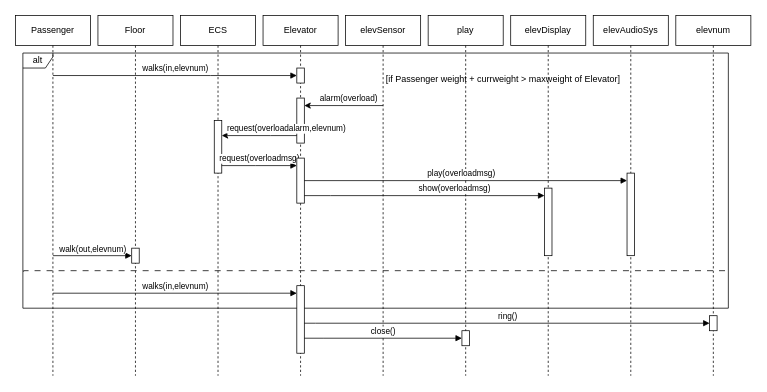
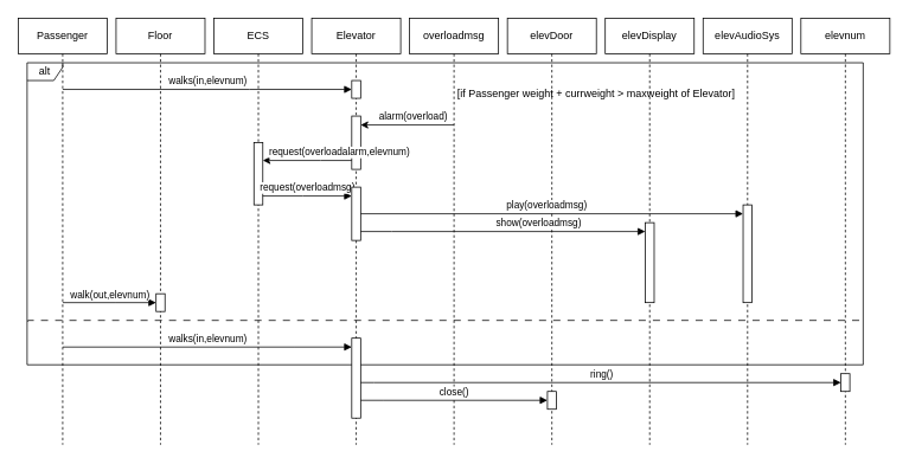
  <mxCell id="0" />
  <mxCell id="1" parent="0" />
  <mxCell id="2" value="alt" style="shape=umlFrame;whiteSpace=wrap;html=1;width=40;height=20;" vertex="1" parent="1"><mxGeometry x="30" y="70" width="940" height="340" as="geometry" /></mxCell>
  <mxCell id="3" value="elevAudioSys" style="shape=umlLifeline;perimeter=lifelinePerimeter;whiteSpace=wrap;html=1;container=0;dropTarget=0;collapsible=0;recursiveResize=0;outlineConnect=0;portConstraint=eastwest;newEdgeStyle={&quot;edgeStyle&quot;:&quot;elbowEdgeStyle&quot;,&quot;elbow&quot;:&quot;vertical&quot;,&quot;curved&quot;:0,&quot;rounded&quot;:0};" parent="1" vertex="1"><mxGeometry x="790" y="20" width="100" height="480" as="geometry" /></mxCell>
  <mxCell id="4" value="Passenger" style="shape=umlLifeline;perimeter=lifelinePerimeter;whiteSpace=wrap;html=1;container=0;dropTarget=0;collapsible=0;recursiveResize=0;outlineConnect=0;portConstraint=eastwest;newEdgeStyle={&quot;edgeStyle&quot;:&quot;elbowEdgeStyle&quot;,&quot;elbow&quot;:&quot;vertical&quot;,&quot;curved&quot;:0,&quot;rounded&quot;:0};" parent="1" vertex="1"><mxGeometry x="20" y="20" width="100" height="480" as="geometry" /></mxCell>
  <mxCell id="5" value="Floor" style="shape=umlLifeline;perimeter=lifelinePerimeter;whiteSpace=wrap;html=1;container=0;dropTarget=0;collapsible=0;recursiveResize=0;outlineConnect=0;portConstraint=eastwest;newEdgeStyle={&quot;edgeStyle&quot;:&quot;elbowEdgeStyle&quot;,&quot;elbow&quot;:&quot;vertical&quot;,&quot;curved&quot;:0,&quot;rounded&quot;:0};" parent="1" vertex="1"><mxGeometry x="130" y="20" width="100" height="480" as="geometry" /></mxCell>
  <mxCell id="6" value="Elevator" style="shape=umlLifeline;perimeter=lifelinePerimeter;whiteSpace=wrap;html=1;container=0;dropTarget=0;collapsible=0;recursiveResize=0;outlineConnect=0;portConstraint=eastwest;newEdgeStyle={&quot;edgeStyle&quot;:&quot;elbowEdgeStyle&quot;,&quot;elbow&quot;:&quot;vertical&quot;,&quot;curved&quot;:0,&quot;rounded&quot;:0};" parent="1" vertex="1"><mxGeometry x="350" y="20" width="100" height="480" as="geometry" /></mxCell>
- <mxCell id="7" value="play" style="shape=umlLifeline;perimeter=lifelinePerimeter;whiteSpace=wrap;html=1;container=0;dropTarget=0;collapsible=0;recursiveResize=0;outlineConnect=0;portConstraint=eastwest;newEdgeStyle={&quot;edgeStyle&quot;:&quot;elbowEdgeStyle&quot;,&quot;elbow&quot;:&quot;vertical&quot;,&quot;curved&quot;:0,&quot;rounded&quot;:0};" parent="1" vertex="1"><mxGeometry x="570" y="20" width="100" height="480" as="geometry" /></mxCell>
+ <mxCell id="7" value="elevDoor" style="shape=umlLifeline;perimeter=lifelinePerimeter;whiteSpace=wrap;html=1;container=0;dropTarget=0;collapsible=0;recursiveResize=0;outlineConnect=0;portConstraint=eastwest;newEdgeStyle={&quot;edgeStyle&quot;:&quot;elbowEdgeStyle&quot;,&quot;elbow&quot;:&quot;vertical&quot;,&quot;curved&quot;:0,&quot;rounded&quot;:0};" parent="1" vertex="1"><mxGeometry x="570" y="20" width="100" height="480" as="geometry" /></mxCell>
  <mxCell id="8" value="elevDisplay" style="shape=umlLifeline;perimeter=lifelinePerimeter;whiteSpace=wrap;html=1;container=0;dropTarget=0;collapsible=0;recursiveResize=0;outlineConnect=0;portConstraint=eastwest;newEdgeStyle={&quot;edgeStyle&quot;:&quot;elbowEdgeStyle&quot;,&quot;elbow&quot;:&quot;vertical&quot;,&quot;curved&quot;:0,&quot;rounded&quot;:0};" parent="1" vertex="1"><mxGeometry x="680" y="20" width="100" height="480" as="geometry" /></mxCell>
  <mxCell id="9" value="ECS" style="shape=umlLifeline;perimeter=lifelinePerimeter;whiteSpace=wrap;html=1;container=0;dropTarget=0;collapsible=0;recursiveResize=0;outlineConnect=0;portConstraint=eastwest;newEdgeStyle={&quot;edgeStyle&quot;:&quot;elbowEdgeStyle&quot;,&quot;elbow&quot;:&quot;vertical&quot;,&quot;curved&quot;:0,&quot;rounded&quot;:0};" parent="1" vertex="1"><mxGeometry x="240" y="20" width="100" height="480" as="geometry" /></mxCell>
- <mxCell id="10" value="elevSensor" style="shape=umlLifeline;perimeter=lifelinePerimeter;whiteSpace=wrap;html=1;container=0;dropTarget=0;collapsible=0;recursiveResize=0;outlineConnect=0;portConstraint=eastwest;newEdgeStyle={&quot;edgeStyle&quot;:&quot;elbowEdgeStyle&quot;,&quot;elbow&quot;:&quot;vertical&quot;,&quot;curved&quot;:0,&quot;rounded&quot;:0};" parent="1" vertex="1"><mxGeometry x="460" y="20" width="100" height="480" as="geometry" /></mxCell>
+ <mxCell id="10" value="overloadmsg" style="shape=umlLifeline;perimeter=lifelinePerimeter;whiteSpace=wrap;html=1;container=0;dropTarget=0;collapsible=0;recursiveResize=0;outlineConnect=0;portConstraint=eastwest;newEdgeStyle={&quot;edgeStyle&quot;:&quot;elbowEdgeStyle&quot;,&quot;elbow&quot;:&quot;vertical&quot;,&quot;curved&quot;:0,&quot;rounded&quot;:0};" parent="1" vertex="1"><mxGeometry x="460" y="20" width="100" height="480" as="geometry" /></mxCell>
  <mxCell id="11" value="walks(in,elevnum)" style="html=1;verticalAlign=bottom;endArrow=block;edgeStyle=elbowEdgeStyle;elbow=vertical;curved=0;rounded=0;" edge="1" parent="1" target="12"><mxGeometry x="0.002" relative="1" as="geometry"><mxPoint x="70" y="100" as="sourcePoint" /><Array as="points"><mxPoint x="280" y="100" /><mxPoint x="150.5" y="130" /><mxPoint x="150.5" y="120" /><mxPoint x="140.5" y="150" /><mxPoint x="110.5" y="120" /><mxPoint x="130.5" y="100" /><mxPoint x="80.5" y="80" /><mxPoint x="60.5" y="60" /><mxPoint x="40.5" y="50" /><mxPoint x="60.5" y="70" /></Array><mxPoint x="390" y="100" as="targetPoint" /><mxPoint as="offset" /></mxGeometry></mxCell>
  <mxCell id="12" value="" style="html=1;points=[];perimeter=orthogonalPerimeter;outlineConnect=0;targetShapes=umlLifeline;portConstraint=eastwest;newEdgeStyle={&quot;edgeStyle&quot;:&quot;elbowEdgeStyle&quot;,&quot;elbow&quot;:&quot;vertical&quot;,&quot;curved&quot;:0,&quot;rounded&quot;:0};" vertex="1" parent="1"><mxGeometry x="395" y="90" width="10" height="20" as="geometry" /></mxCell>
  <mxCell id="13" value="" style="endArrow=classic;html=1;rounded=0;strokeColor=default;endFill=1;edgeStyle=elbowEdgeStyle;elbow=vertical;" edge="1" parent="1" target="15"><mxGeometry width="50" height="50" relative="1" as="geometry"><mxPoint x="510" y="140" as="sourcePoint" /><mxPoint x="410" y="140" as="targetPoint" /><Array as="points"><mxPoint x="460.5" y="140" /></Array></mxGeometry></mxCell>
  <mxCell id="14" value="alarm(overload)" style="edgeLabel;html=1;align=center;verticalAlign=middle;resizable=0;points=[];" vertex="1" connectable="0" parent="13"><mxGeometry x="-0.104" y="-2" relative="1" as="geometry"><mxPoint y="-8" as="offset" /></mxGeometry></mxCell>
  <mxCell id="15" value="" style="html=1;points=[];perimeter=orthogonalPerimeter;outlineConnect=0;targetShapes=umlLifeline;portConstraint=eastwest;newEdgeStyle={&quot;edgeStyle&quot;:&quot;elbowEdgeStyle&quot;,&quot;elbow&quot;:&quot;vertical&quot;,&quot;curved&quot;:0,&quot;rounded&quot;:0};" vertex="1" parent="1"><mxGeometry x="395" y="130" width="10" height="60" as="geometry" /></mxCell>
  <mxCell id="16" value="" style="html=1;points=[];perimeter=orthogonalPerimeter;outlineConnect=0;targetShapes=umlLifeline;portConstraint=eastwest;newEdgeStyle={&quot;edgeStyle&quot;:&quot;elbowEdgeStyle&quot;,&quot;elbow&quot;:&quot;vertical&quot;,&quot;curved&quot;:0,&quot;rounded&quot;:0};" vertex="1" parent="1"><mxGeometry x="285" y="160" width="10" height="70" as="geometry" /></mxCell>
  <mxCell id="17" value="" style="endArrow=classic;html=1;rounded=0;strokeColor=default;endFill=1;edgeStyle=elbowEdgeStyle;elbow=vertical;" edge="1" parent="1"><mxGeometry width="50" height="50" relative="1" as="geometry"><mxPoint x="395" y="180" as="sourcePoint" /><mxPoint x="295" y="180" as="targetPoint" /><Array as="points"><mxPoint x="360" y="180" /></Array></mxGeometry></mxCell>
  <mxCell id="18" value="request(overloadalarm,elevnum)" style="edgeLabel;html=1;align=center;verticalAlign=middle;resizable=0;points=[];" vertex="1" connectable="0" parent="17"><mxGeometry x="-0.104" y="-2" relative="1" as="geometry"><mxPoint x="30" y="-8" as="offset" /></mxGeometry></mxCell>
  <mxCell id="19" value="request(overloadmsg)" style="html=1;verticalAlign=bottom;endArrow=block;edgeStyle=elbowEdgeStyle;elbow=vertical;curved=0;rounded=0;" edge="1" parent="1" source="16" target="20"><mxGeometry relative="1" as="geometry"><mxPoint x="300" y="220" as="sourcePoint" /><Array as="points"><mxPoint x="340" y="220" /><mxPoint x="400" y="220" /><mxPoint x="380" y="210" /><mxPoint x="400" y="230" /></Array><mxPoint x="395" y="220" as="targetPoint" /></mxGeometry></mxCell>
  <mxCell id="20" value="" style="html=1;points=[];perimeter=orthogonalPerimeter;outlineConnect=0;targetShapes=umlLifeline;portConstraint=eastwest;newEdgeStyle={&quot;edgeStyle&quot;:&quot;elbowEdgeStyle&quot;,&quot;elbow&quot;:&quot;vertical&quot;,&quot;curved&quot;:0,&quot;rounded&quot;:0};" vertex="1" parent="1"><mxGeometry x="395" y="210" width="10" height="60" as="geometry" /></mxCell>
  <mxCell id="21" value="play(overloadmsg)" style="html=1;verticalAlign=bottom;endArrow=block;edgeStyle=elbowEdgeStyle;elbow=vertical;curved=0;rounded=0;startArrow=none;" edge="1" parent="1" target="23" source="20"><mxGeometry x="-0.027" relative="1" as="geometry"><mxPoint x="410" y="240" as="sourcePoint" /><Array as="points"><mxPoint x="400" y="240" /><mxPoint x="325.5" y="220" /><mxPoint x="385.5" y="210" /><mxPoint x="365.5" y="200" /><mxPoint x="385.5" y="220" /></Array><mxPoint x="945" y="240" as="targetPoint" /><mxPoint as="offset" /></mxGeometry></mxCell>
  <mxCell id="22" value="show(overloadmsg)" style="html=1;verticalAlign=bottom;endArrow=block;edgeStyle=elbowEdgeStyle;elbow=vertical;curved=0;rounded=0;" edge="1" parent="1" target="24" source="20"><mxGeometry x="0.251" relative="1" as="geometry"><mxPoint x="410" y="260" as="sourcePoint" /><Array as="points"><mxPoint x="440" y="260" /><mxPoint x="400" y="260" /><mxPoint x="325.5" y="240" /><mxPoint x="385.5" y="230" /><mxPoint x="365.5" y="220" /><mxPoint x="385.5" y="240" /></Array><mxPoint x="835" y="260" as="targetPoint" /><mxPoint as="offset" /></mxGeometry></mxCell>
  <mxCell id="23" value="" style="html=1;points=[];perimeter=orthogonalPerimeter;outlineConnect=0;targetShapes=umlLifeline;portConstraint=eastwest;newEdgeStyle={&quot;edgeStyle&quot;:&quot;elbowEdgeStyle&quot;,&quot;elbow&quot;:&quot;vertical&quot;,&quot;curved&quot;:0,&quot;rounded&quot;:0};" vertex="1" parent="1"><mxGeometry x="835" y="230" width="10" height="110" as="geometry" /></mxCell>
  <mxCell id="24" value="" style="html=1;points=[];perimeter=orthogonalPerimeter;outlineConnect=0;targetShapes=umlLifeline;portConstraint=eastwest;newEdgeStyle={&quot;edgeStyle&quot;:&quot;elbowEdgeStyle&quot;,&quot;elbow&quot;:&quot;vertical&quot;,&quot;curved&quot;:0,&quot;rounded&quot;:0};" vertex="1" parent="1"><mxGeometry x="725" y="250" width="10" height="90" as="geometry" /></mxCell>
  <mxCell id="25" value="walk(out,elevnum)" style="html=1;verticalAlign=bottom;endArrow=block;edgeStyle=elbowEdgeStyle;elbow=vertical;curved=0;rounded=0;" edge="1" parent="1" target="26"><mxGeometry x="0.002" relative="1" as="geometry"><mxPoint x="70" y="340" as="sourcePoint" /><Array as="points"><mxPoint x="130" y="340" /><mxPoint x="130" y="300" /><mxPoint x="150.5" y="320" /><mxPoint x="140.5" y="350" /><mxPoint x="110.5" y="320" /><mxPoint x="130.5" y="300" /><mxPoint x="80.5" y="280" /><mxPoint x="60.5" y="260" /><mxPoint x="40.5" y="250" /><mxPoint x="60.5" y="270" /></Array><mxPoint x="390" y="300" as="targetPoint" /><mxPoint as="offset" /></mxGeometry></mxCell>
  <mxCell id="26" value="" style="html=1;points=[];perimeter=orthogonalPerimeter;outlineConnect=0;targetShapes=umlLifeline;portConstraint=eastwest;newEdgeStyle={&quot;edgeStyle&quot;:&quot;elbowEdgeStyle&quot;,&quot;elbow&quot;:&quot;vertical&quot;,&quot;curved&quot;:0,&quot;rounded&quot;:0};" vertex="1" parent="1"><mxGeometry x="175" y="330" width="10" height="20" as="geometry" /></mxCell>
  <mxCell id="27" value="walks(in,elevnum)" style="html=1;verticalAlign=bottom;endArrow=block;edgeStyle=elbowEdgeStyle;elbow=vertical;curved=0;rounded=0;" edge="1" parent="1" target="28"><mxGeometry x="0.002" relative="1" as="geometry"><mxPoint x="70" y="390" as="sourcePoint" /><Array as="points"><mxPoint x="330" y="390" /><mxPoint x="280" y="400" /><mxPoint x="150.5" y="430" /><mxPoint x="150.5" y="420" /><mxPoint x="140.5" y="450" /><mxPoint x="110.5" y="420" /><mxPoint x="130.5" y="400" /><mxPoint x="80.5" y="380" /><mxPoint x="60.5" y="360" /><mxPoint x="40.5" y="350" /><mxPoint x="60.5" y="370" /></Array><mxPoint x="390" y="400" as="targetPoint" /><mxPoint as="offset" /></mxGeometry></mxCell>
  <mxCell id="28" value="" style="html=1;points=[];perimeter=orthogonalPerimeter;outlineConnect=0;targetShapes=umlLifeline;portConstraint=eastwest;newEdgeStyle={&quot;edgeStyle&quot;:&quot;elbowEdgeStyle&quot;,&quot;elbow&quot;:&quot;vertical&quot;,&quot;curved&quot;:0,&quot;rounded&quot;:0};" vertex="1" parent="1"><mxGeometry x="395" y="380" width="10" height="90" as="geometry" /></mxCell>
  <mxCell id="29" value="ring()" style="html=1;verticalAlign=bottom;endArrow=block;edgeStyle=elbowEdgeStyle;elbow=vertical;curved=0;rounded=0;" edge="1" parent="1" source="28" target="31"><mxGeometry x="0.002" relative="1" as="geometry"><mxPoint x="400" y="430" as="sourcePoint" /><Array as="points"><mxPoint x="420" y="430" /><mxPoint x="480.5" y="450" /><mxPoint x="470.5" y="480" /><mxPoint x="440.5" y="450" /><mxPoint x="460.5" y="430" /><mxPoint x="410.5" y="410" /><mxPoint x="390.5" y="390" /><mxPoint x="370.5" y="380" /><mxPoint x="390.5" y="400" /></Array><mxPoint x="910" y="430" as="targetPoint" /><mxPoint as="offset" /></mxGeometry></mxCell>
  <mxCell id="30" value="elevnum" style="shape=umlLifeline;perimeter=lifelinePerimeter;whiteSpace=wrap;html=1;container=0;dropTarget=0;collapsible=0;recursiveResize=0;outlineConnect=0;portConstraint=eastwest;newEdgeStyle={&quot;edgeStyle&quot;:&quot;elbowEdgeStyle&quot;,&quot;elbow&quot;:&quot;vertical&quot;,&quot;curved&quot;:0,&quot;rounded&quot;:0};" vertex="1" parent="1"><mxGeometry x="900" y="20" width="100" height="480" as="geometry" /></mxCell>
  <mxCell id="31" value="" style="html=1;points=[];perimeter=orthogonalPerimeter;outlineConnect=0;targetShapes=umlLifeline;portConstraint=eastwest;newEdgeStyle={&quot;edgeStyle&quot;:&quot;elbowEdgeStyle&quot;,&quot;elbow&quot;:&quot;vertical&quot;,&quot;curved&quot;:0,&quot;rounded&quot;:0};" vertex="1" parent="1"><mxGeometry x="945" y="420" width="10" height="20" as="geometry" /></mxCell>
  <mxCell id="32" value="close()" style="html=1;verticalAlign=bottom;endArrow=block;edgeStyle=elbowEdgeStyle;elbow=vertical;curved=0;rounded=0;" edge="1" parent="1" source="28" target="33"><mxGeometry x="0.003" relative="1" as="geometry"><mxPoint x="415" y="450" as="sourcePoint" /><Array as="points"><mxPoint x="430" y="450" /><mxPoint x="490.5" y="470" /><mxPoint x="480.5" y="500" /><mxPoint x="450.5" y="470" /><mxPoint x="470.5" y="450" /><mxPoint x="420.5" y="430" /><mxPoint x="400.5" y="410" /><mxPoint x="380.5" y="400" /><mxPoint x="400.5" y="420" /></Array><mxPoint x="590" y="450" as="targetPoint" /><mxPoint as="offset" /></mxGeometry></mxCell>
  <mxCell id="33" value="" style="html=1;points=[];perimeter=orthogonalPerimeter;outlineConnect=0;targetShapes=umlLifeline;portConstraint=eastwest;newEdgeStyle={&quot;edgeStyle&quot;:&quot;elbowEdgeStyle&quot;,&quot;elbow&quot;:&quot;vertical&quot;,&quot;curved&quot;:0,&quot;rounded&quot;:0};" vertex="1" parent="1"><mxGeometry x="615" y="440" width="10" height="20" as="geometry" /></mxCell>
  <mxCell id="34" value="" style="html=1;verticalAlign=bottom;endArrow=none;edgeStyle=elbowEdgeStyle;elbow=vertical;curved=0;rounded=0;exitX=0.001;exitY=0.857;exitDx=0;exitDy=0;exitPerimeter=0;dashed=1;dashPattern=8 8;endFill=0;" edge="1" parent="1" source="2"><mxGeometry relative="1" as="geometry"><mxPoint x="50" y="210" as="sourcePoint" /><Array as="points"><mxPoint x="490" y="360" /><mxPoint x="135" y="200" /><mxPoint x="115" y="190" /><mxPoint x="135" y="210" /></Array><mxPoint x="970" y="360" as="targetPoint" /></mxGeometry></mxCell>
  <mxCell id="35" value="[if Passenger weight + currweight &amp;gt; maxweight of Elevator]" style="text;html=1;strokeColor=none;fillColor=none;align=center;verticalAlign=middle;whiteSpace=wrap;rounded=0;" vertex="1" parent="1"><mxGeometry x="480" y="90" width="380" height="30" as="geometry" /></mxCell>
